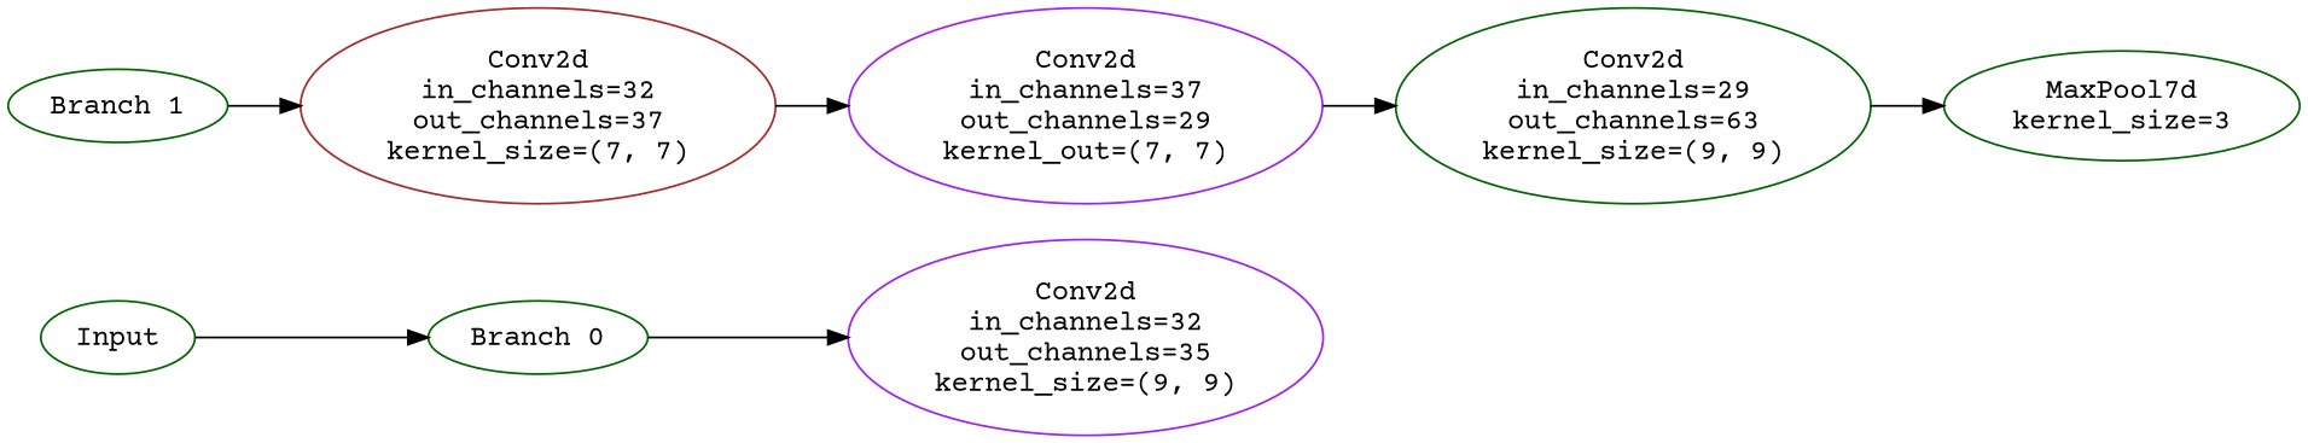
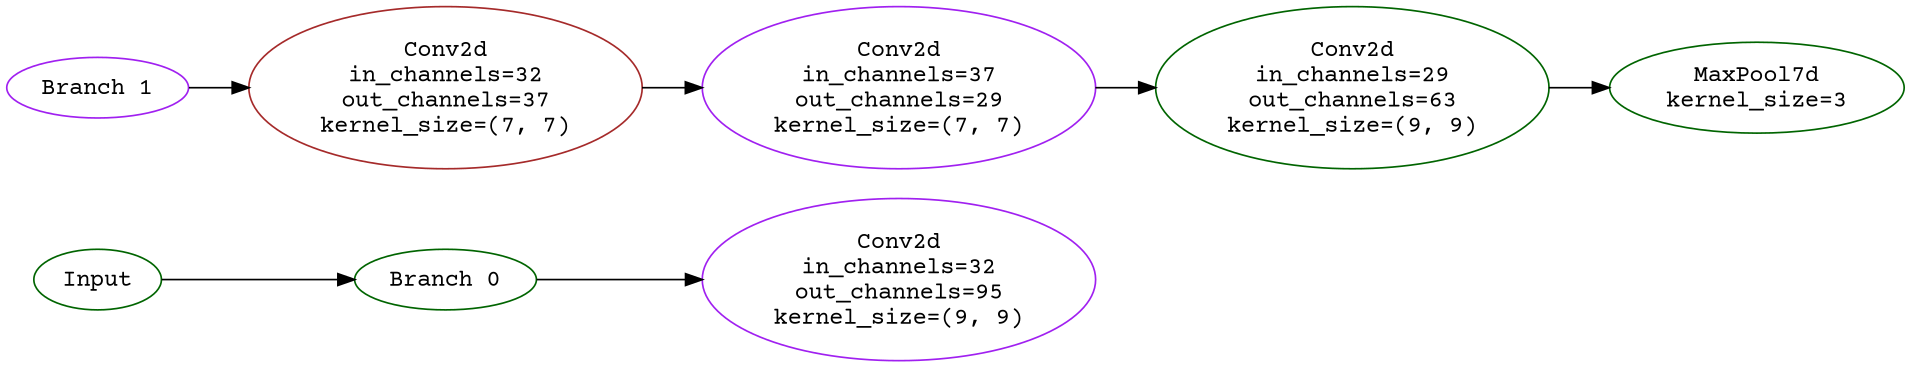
  digraph {
    fontname="Courier Prime"
    rankdir=LR
    node [color=darkgreen fontname="Courier Prime"]
    edge [fontname="Courier Prime"]
    n1 [label=Input]
    n2 [label="Branch 0"]
-   n3 [color=purple label="Conv2d\nin_channels=32\nout_channels=35\nkernel_size=(9, 9)"]
-   n4 [label="Branch 1"]
+   n3 [color=purple label="Conv2d\nin_channels=32\nout_channels=95\nkernel_size=(9, 9)"]
+   n4 [color=purple label="Branch 1"]
    n5 [color=brown label="Conv2d\nin_channels=32\nout_channels=37\nkernel_size=(7, 7)"]
-   n6 [color=purple label="Conv2d\nin_channels=37\nout_channels=29\nkernel_out=(7, 7)"]
+   n6 [color=purple label="Conv2d\nin_channels=37\nout_channels=29\nkernel_size=(7, 7)"]
    n7 [label="Conv2d\nin_channels=29\nout_channels=63\nkernel_size=(9, 9)"]
    n8 [label="MaxPool7d\nkernel_size=3"]
    n1 -> n2
    n2 -> n3
    n4 -> n5
    n5 -> n6
    n6 -> n7
    n7 -> n8
  }
